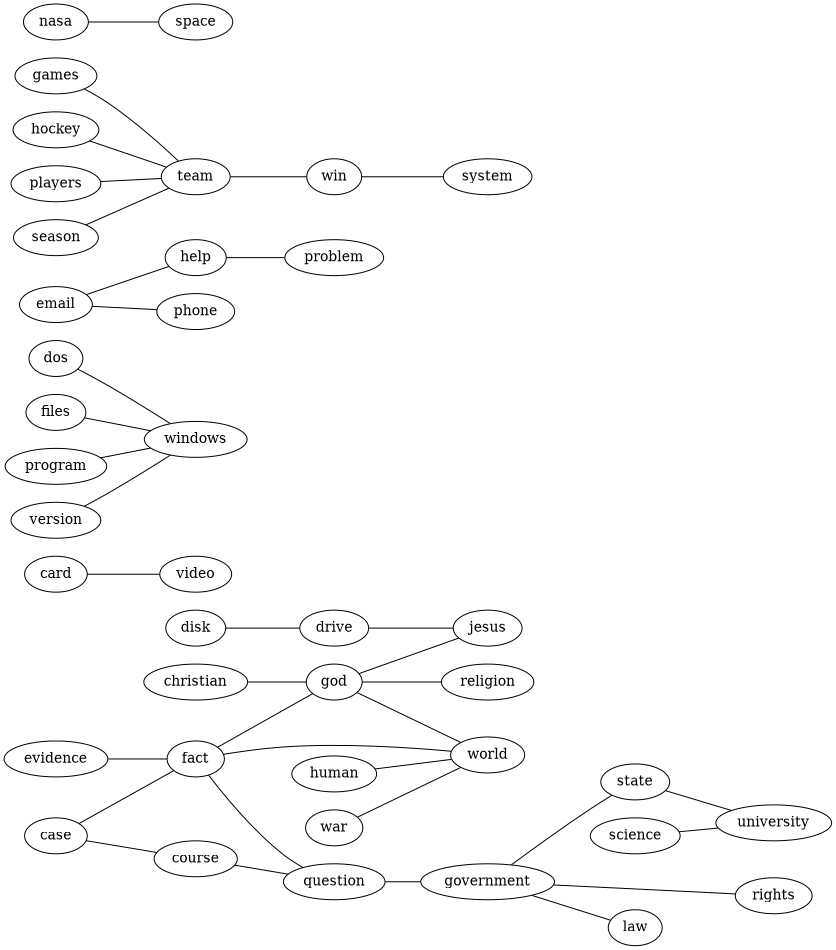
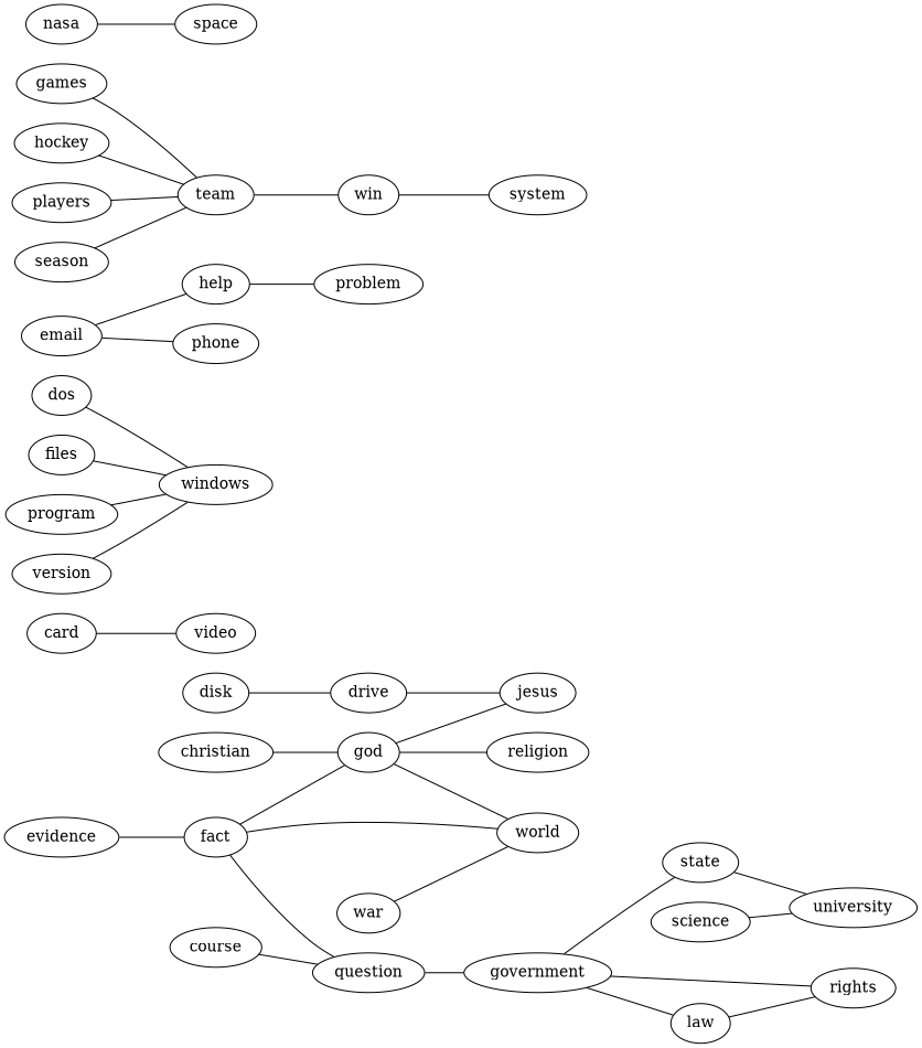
  graph {
    rankdir=LR
    edge [dir=none]
    n1 [label=god]
    n2 [label=jesus]
    n3 [label=world]
    n4 [label=religion]
    n5 [label=card]
    n6 [label=video]
-   n7 [label=case]
    n8 [label=course]
    n9 [label=fact]
    n10 [label=question]
    n11 [label=christian]
    n12 [label=science]
    n13 [label=university]
    n14 [label=government]
    n15 [label=disk]
    n16 [label=drive]
    n17 [label=dos]
    n18 [label=windows]
    n19 [label=email]
    n20 [label=help]
    n21 [label=phone]
    n22 [label=problem]
    n23 [label=evidence]
    n24 [label=law]
    n25 [label=rights]
    n26 [label=state]
    n27 [label=files]
    n28 [label=games]
    n29 [label=team]
    n30 [label=win]
    n31 [label=hockey]
-   n32 [label=human]
    n33 [label=nasa]
    n34 [label=space]
    n35 [label=players]
    n36 [label=system]
    n37 [label=program]
    n38 [label=season]
    n39 [label=version]
    n40 [label=war]
    n1 -- n2
    n1 -- n3
    n1 -- n4
    n5 -- n6
-   n7 -- n8
-   n7 -- n9
    n8 -- n10
    n9 -- n1
    n9 -- n3
    n9 -- n10
    n10 -- n14
    n11 -- n1
    n12 -- n13
    n14 -- n24
    n14 -- n25
    n14 -- n26
    n15 -- n16
    n16 -- n2
    n17 -- n18
    n19 -- n20
    n19 -- n21
    n20 -- n22
    n23 -- n9
+   n24 -- n25
    n26 -- n13
    n27 -- n18
    n28 -- n29
    n29 -- n30
    n30 -- n36
    n31 -- n29
-   n32 -- n3
    n33 -- n34
    n35 -- n29
    n37 -- n18
    n38 -- n29
    n39 -- n18
    n40 -- n3
  }
